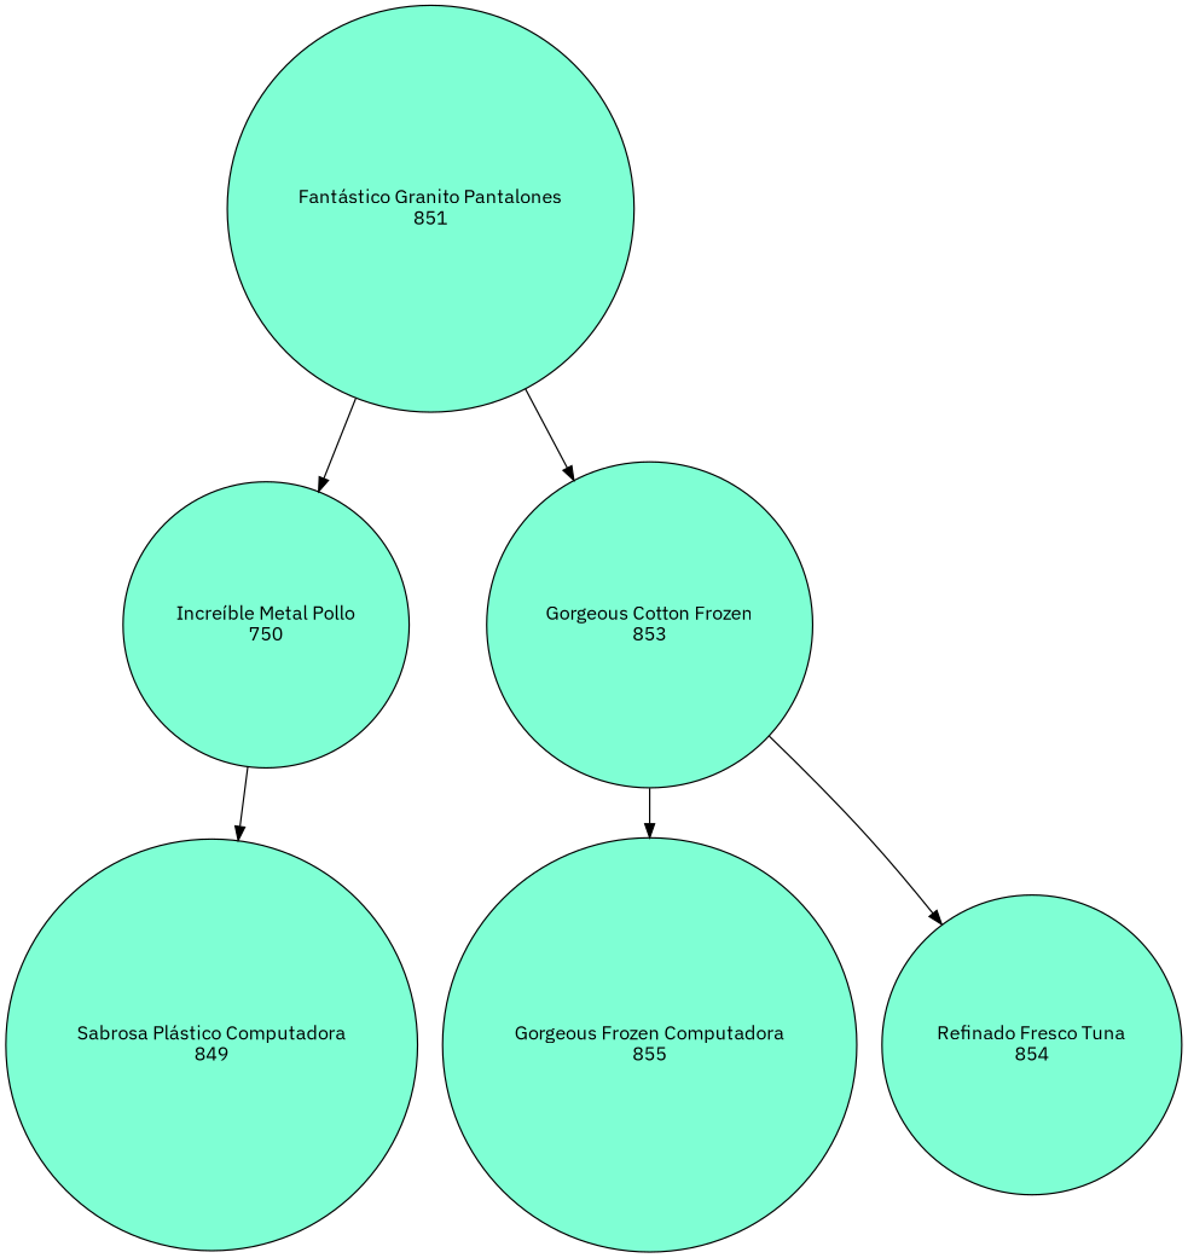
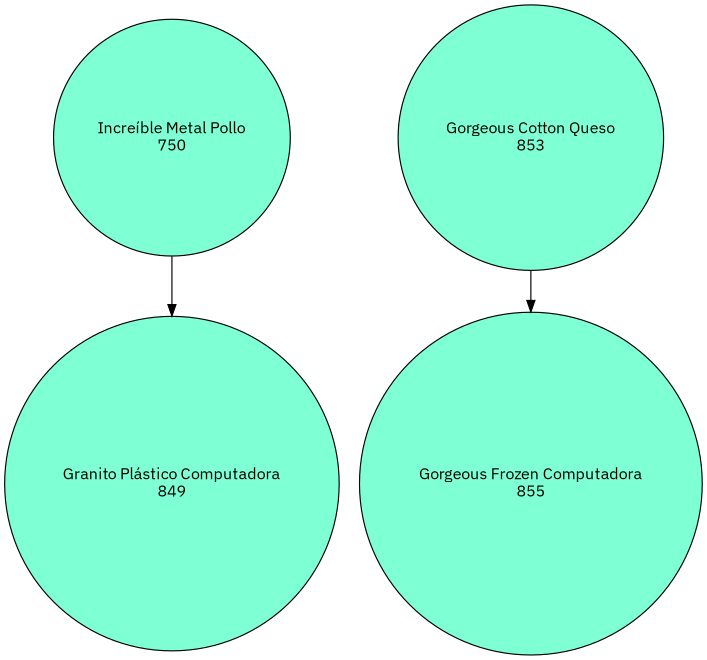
  digraph {
    fontname="IBM Plex Sans"
    node [fillcolor=aquamarine fontname="IBM Plex Sans" shape=circle style=filled]
    edge [fontname="IBM Plex Sans"]
-   n1 [label="Fantástico Granito Pantalones\n851"]
    n2 [label="Increíble Metal Pollo\n750"]
-   n3 [label="Gorgeous Cotton Frozen\n853"]
-   n4 [label="Sabrosa Plástico Computadora\n849"]
+   n3 [label="Gorgeous Cotton Queso\n853"]
+   n4 [label="Granito Plástico Computadora\n849"]
    n5 [label="Gorgeous Frozen Computadora\n855"]
-   n6 [label="Refinado Fresco Tuna\n854"]
-   n1 -> n2
-   n1 -> n3
    n2 -> n4
    n3 -> n5
-   n3 -> n6
  }
